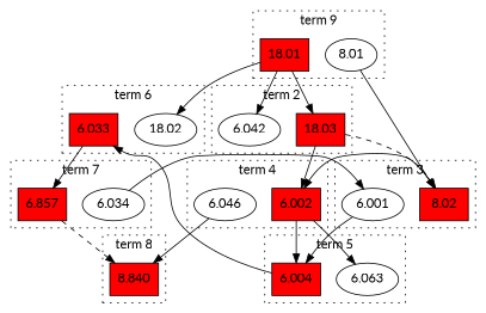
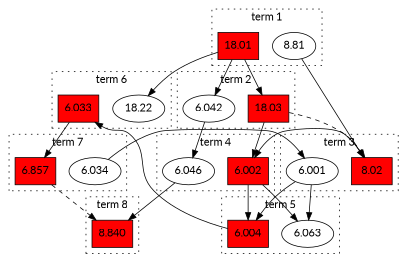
  digraph {
    fontname=Lato
    node [fillcolor=red fontname=Lato shape=box style=filled]
    edge [fontname=Lato]
    n1 [label=18.01]
-   n2 [label=8.01 fillcolor="" shape="" style=""]
+   n2 [label=8.81 fillcolor="" shape="" style=""]
    n3 [label=18.03]
    n4 [label=6.042 fillcolor="" shape="" style=""]
    n5 [label=8.02]
    n6 [label=6.001 fillcolor="" shape="" style=""]
    n7 [label=6.002]
    n8 [label=6.046 fillcolor="" shape="" style=""]
    n9 [label=6.063 fillcolor="" shape="" style=""]
    n10 [label=6.004]
-   n11 [label=18.02 fillcolor="" shape="" style=""]
+   n11 [label=18.22 fillcolor="" shape="" style=""]
    n12 [label=6.033]
    n13 [label=6.034 fillcolor="" shape="" style=""]
    n14 [label=6.857]
    n15 [label=8.840]
    subgraph cluster_1 {
-     label="term 9"
+     label="term 1"
      style=dotted
      n1
      n2
    }
    subgraph cluster_2 {
      label="term 2"
      style=dotted
      n3
      n4
    }
    subgraph cluster_3 {
      label="term 3"
      style=dotted
      n5
      n6
    }
    subgraph cluster_4 {
      label="term 4"
      style=dotted
      n7
      n8
    }
    subgraph cluster_5 {
      label="term 5"
      style=dotted
      n9
      n10
    }
    subgraph cluster_6 {
      label="term 6"
      style=dotted
      n11
      n12
    }
    subgraph cluster_7 {
      label="term 7"
      style=dotted
      n13
      n14
    }
    subgraph cluster_8 {
      label="term 8"
      style=dotted
      n15
    }
    n1 -> n3
    n1 -> n4
    n1 -> n11
    n2 -> n5
    n3 -> n5 [style=dashed]
    n3 -> n7
+   n4 -> n8
    n5 -> n7
+   n6 -> n9
    n6 -> n10
    n7 -> n9
    n7 -> n10
    n8 -> n15
    n10 -> n12
    n12 -> n14
    n13 -> n6
    n14 -> n15 [style=dashed]
  }
